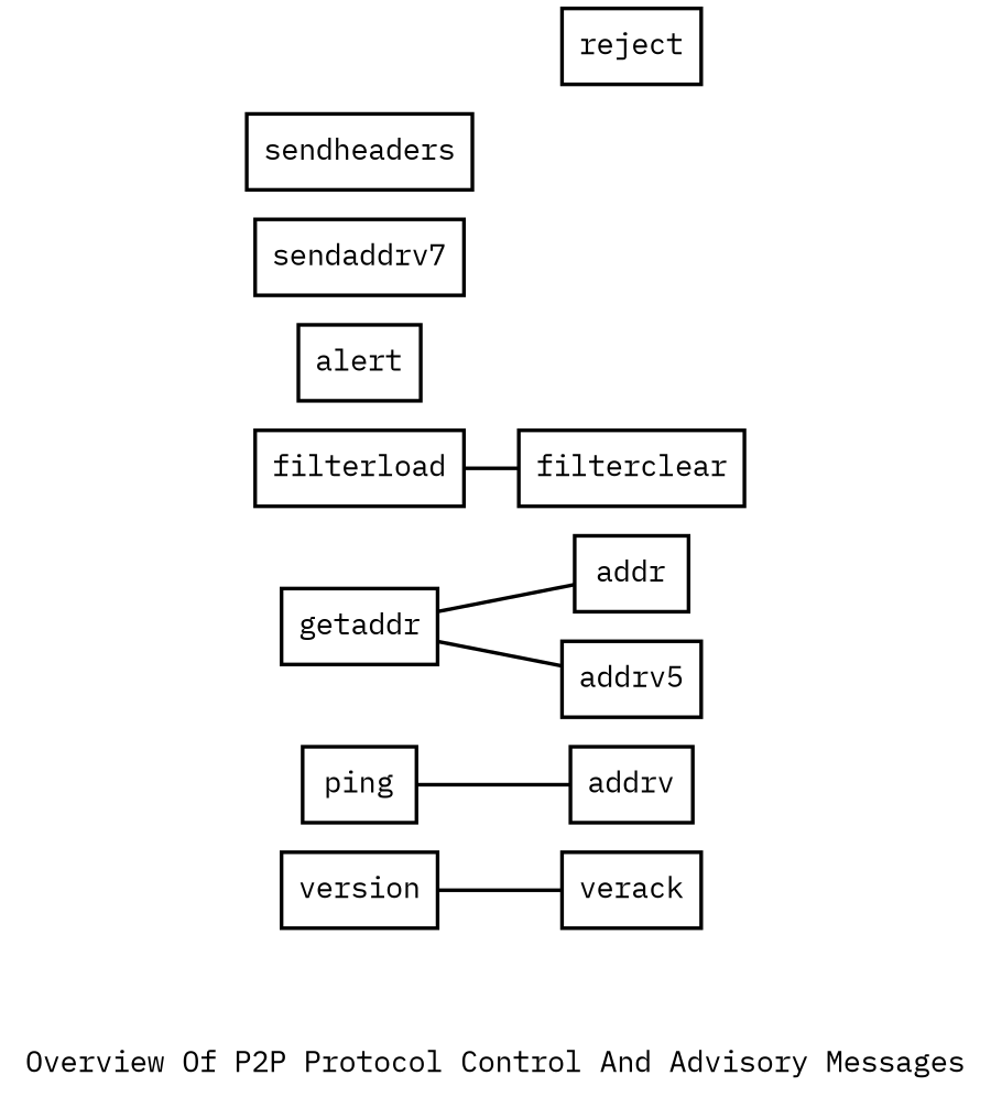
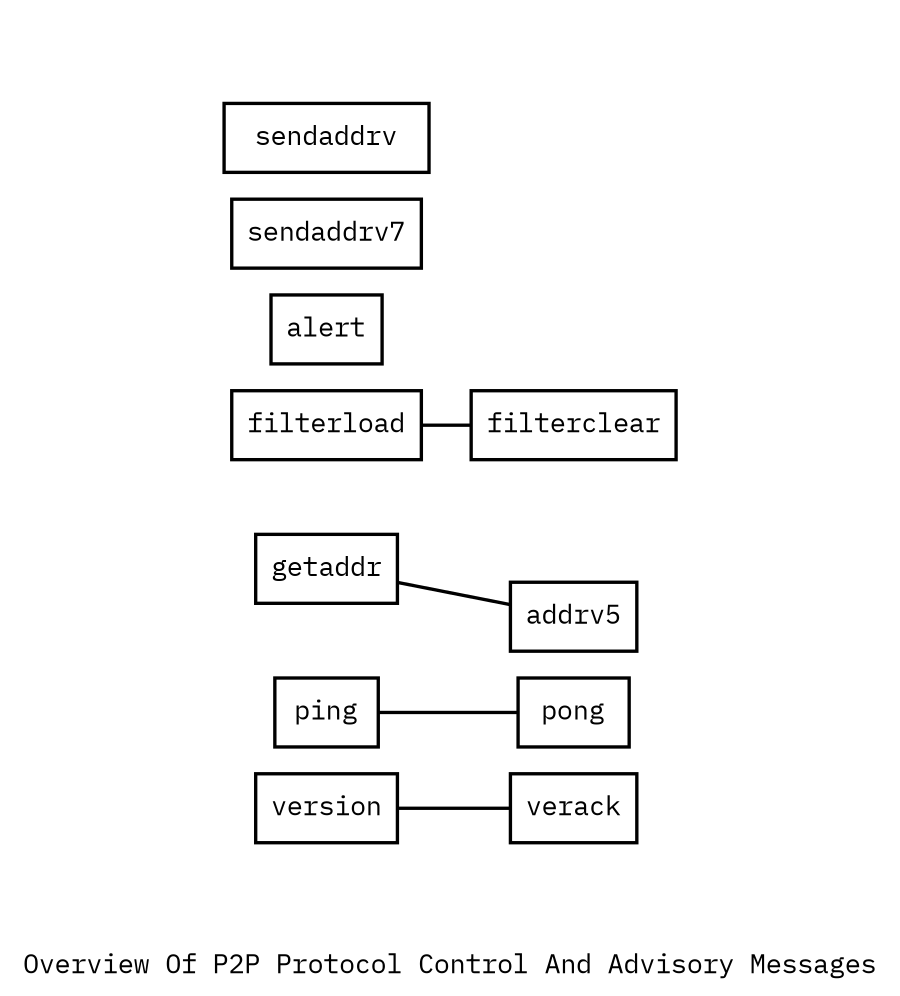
  digraph {
    fontname="IBM Plex Mono"
    label=" \nOverview Of P2P Protocol Control And Advisory Messages"
    nodesep=0.2
    penwidth=1.75
    rankdir=LR
    ranksep=0.3
    splines=false
    node [fontname="IBM Plex Mono" penwidth=1.75 shape=box]
    edge [dir=none fontname="IBM Plex Mono" penwidth=1.75]
    version
    verack
    ping
-   pong [label=addrv]
+   pong
    getaddr
-   addr
    n7 [label=addrv5]
    filterload
    filterclear
    alert
    n11 [label=sendaddrv7]
-   sendheaders
+   sendheaders [label=sendaddrv]
    ERROR [style=invis]
-   reject
    version -> verack
    ping -> pong
-   getaddr -> addr
    getaddr -> n7
    filterload -> filterclear
-   ERROR -> reject [style=invis]
  }
